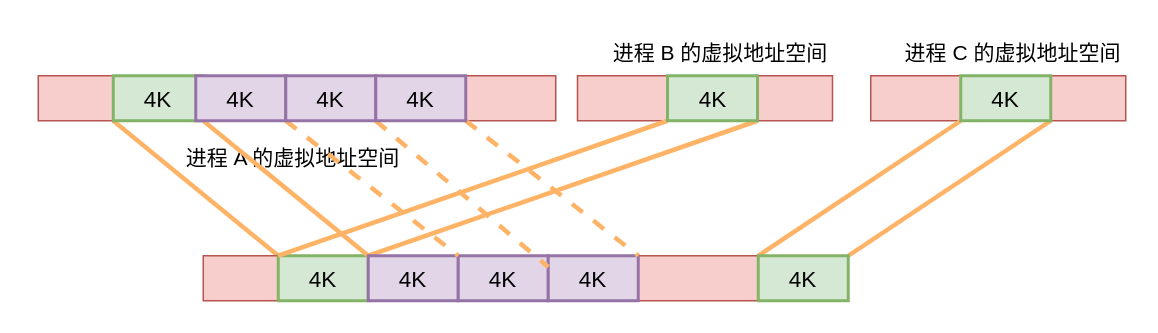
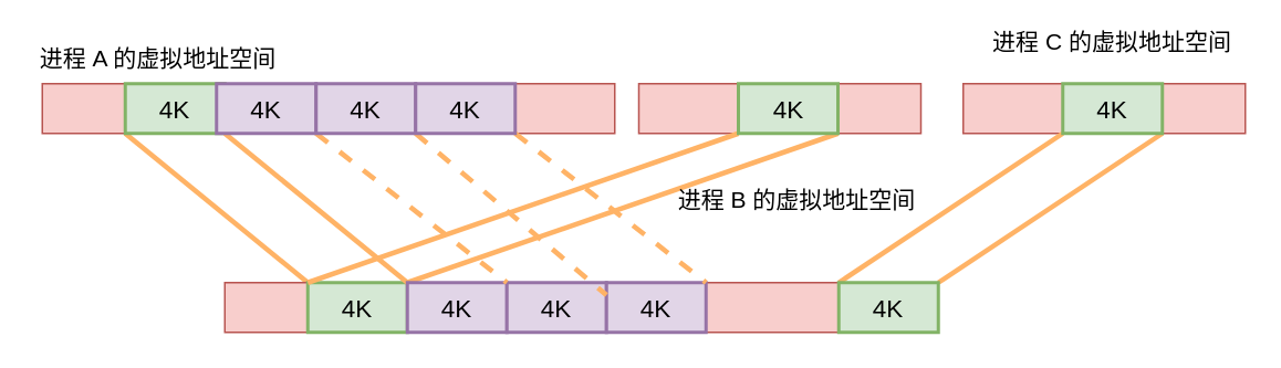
  <mxCell id="0" />
  <mxCell id="1" parent="0" />
  <mxCell id="2" value="" style="endArrow=none;html=1;rounded=1;fontSize=15;strokeColor=#FFB366;strokeWidth=3;exitX=0;exitY=0;exitDx=0;exitDy=0;entryX=0;entryY=1;entryDx=0;entryDy=0;" parent="1" source="8" edge="1" target="4"><mxGeometry width="50" height="50" relative="1" as="geometry"><mxPoint x="260" y="450" as="sourcePoint" /><mxPoint x="260" y="120" as="targetPoint" /></mxGeometry></mxCell>
  <mxCell id="3" value="" style="rounded=0;whiteSpace=wrap;html=1;fillColor=#f8cecc;strokeColor=#b85450;" parent="1" vertex="1"><mxGeometry x="25" y="50" width="345" height="30" as="geometry" /></mxCell>
  <mxCell id="4" value="4K" style="rounded=0;whiteSpace=wrap;html=1;fillColor=#d5e8d4;strokeColor=#82b366;fontSize=15;strokeWidth=2;glass=0;sketch=0;shadow=0;" parent="1" vertex="1"><mxGeometry x="75" y="50" width="60" height="30" as="geometry" /></mxCell>
- <mxCell id="5" value="进程 A 的虚拟地址空间" style="text;html=1;strokeColor=none;fillColor=none;align=center;verticalAlign=middle;whiteSpace=wrap;rounded=0;fontSize=14;" parent="1" vertex="1"><mxGeometry x="120" y="90" width="150" height="30" as="geometry" /></mxCell>
+ <mxCell id="5" value="进程 A 的虚拟地址空间" style="text;html=1;strokeColor=none;fillColor=none;align=center;verticalAlign=middle;whiteSpace=wrap;rounded=0;fontSize=14;" parent="1" vertex="1"><mxGeometry x="20" y="20" width="150" height="30" as="geometry" /></mxCell>
  <mxCell id="6" value="" style="rounded=0;whiteSpace=wrap;html=1;fillColor=#f8cecc;strokeColor=#b85450;" parent="1" vertex="1"><mxGeometry x="135" y="170" width="430" height="30" as="geometry" /></mxCell>
  <mxCell id="7" style="edgeStyle=none;shape=connector;rounded=1;orthogonalLoop=1;jettySize=auto;html=1;exitX=0.5;exitY=1;exitDx=0;exitDy=0;dashed=1;labelBackgroundColor=default;fontFamily=Helvetica;fontSize=15;fontColor=default;endArrow=none;strokeColor=#FFB366;strokeWidth=3;" edge="1" parent="1" source="8" target="6"><mxGeometry relative="1" as="geometry" /></mxCell>
  <mxCell id="8" value="4K" style="rounded=0;whiteSpace=wrap;html=1;fillColor=#d5e8d4;strokeColor=#82b366;fontSize=15;strokeWidth=2;glass=0;sketch=0;shadow=0;" parent="1" vertex="1"><mxGeometry x="185" y="170" width="60" height="30" as="geometry" /></mxCell>
  <mxCell id="9" value="" style="endArrow=none;html=1;rounded=1;fontSize=15;strokeColor=#FFB366;strokeWidth=3;exitX=1;exitY=0;exitDx=0;exitDy=0;entryX=1;entryY=1;entryDx=0;entryDy=0;" parent="1" source="8" target="4" edge="1"><mxGeometry width="50" height="50" relative="1" as="geometry"><mxPoint x="350" y="190" as="sourcePoint" /><mxPoint x="270" y="130" as="targetPoint" /></mxGeometry></mxCell>
  <mxCell id="10" value="" style="rounded=0;whiteSpace=wrap;html=1;fillColor=#f8cecc;strokeColor=#b85450;" vertex="1" parent="1"><mxGeometry x="384.5" y="50" width="170" height="30" as="geometry" /></mxCell>
  <mxCell id="11" style="edgeStyle=none;shape=connector;rounded=1;orthogonalLoop=1;jettySize=auto;html=1;exitX=0;exitY=1;exitDx=0;exitDy=0;entryX=0;entryY=0;entryDx=0;entryDy=0;labelBackgroundColor=default;fontFamily=Helvetica;fontSize=15;fontColor=default;endArrow=none;strokeColor=#FFB366;strokeWidth=3;" edge="1" parent="1" source="13" target="8"><mxGeometry relative="1" as="geometry" /></mxCell>
  <mxCell id="12" style="edgeStyle=none;shape=connector;rounded=1;orthogonalLoop=1;jettySize=auto;html=1;exitX=1;exitY=1;exitDx=0;exitDy=0;entryX=1;entryY=0;entryDx=0;entryDy=0;labelBackgroundColor=default;fontFamily=Helvetica;fontSize=15;fontColor=default;endArrow=none;strokeColor=#FFB366;strokeWidth=3;" edge="1" parent="1" source="13" target="8"><mxGeometry relative="1" as="geometry"><mxPoint x="485" y="300" as="targetPoint" /></mxGeometry></mxCell>
  <mxCell id="13" value="4K" style="rounded=0;whiteSpace=wrap;html=1;fillColor=#d5e8d4;strokeColor=#82b366;fontSize=15;strokeWidth=2;glass=0;sketch=0;shadow=0;" vertex="1" parent="1"><mxGeometry x="444.5" y="50" width="60" height="30" as="geometry" /></mxCell>
- <mxCell id="14" value="进程 B 的虚拟地址空间" style="text;html=1;strokeColor=none;fillColor=none;align=center;verticalAlign=middle;whiteSpace=wrap;rounded=0;fontSize=14;" vertex="1" parent="1"><mxGeometry x="404.5" y="20" width="150" height="30" as="geometry" /></mxCell>
+ <mxCell id="14" value="进程 B 的虚拟地址空间" style="text;html=1;strokeColor=none;fillColor=none;align=center;verticalAlign=middle;whiteSpace=wrap;rounded=0;fontSize=14;" vertex="1" parent="1"><mxGeometry x="404.5" y="105" width="150" height="30" as="geometry" /></mxCell>
  <mxCell id="15" value="4K" style="rounded=0;whiteSpace=wrap;html=1;fillColor=#e1d5e7;strokeColor=#9673a6;fontSize=15;strokeWidth=2;glass=0;sketch=0;shadow=0;" vertex="1" parent="1"><mxGeometry x="245" y="170" width="60" height="30" as="geometry" /></mxCell>
  <mxCell id="16" value="" style="rounded=0;whiteSpace=wrap;html=1;fillColor=#f8cecc;strokeColor=#b85450;" vertex="1" parent="1"><mxGeometry x="580" y="50" width="170" height="30" as="geometry" /></mxCell>
  <mxCell id="17" style="edgeStyle=none;shape=connector;rounded=1;orthogonalLoop=1;jettySize=auto;html=1;exitX=0;exitY=1;exitDx=0;exitDy=0;entryX=0;entryY=0;entryDx=0;entryDy=0;labelBackgroundColor=default;fontFamily=Helvetica;fontSize=15;fontColor=default;endArrow=none;strokeColor=#FFB366;strokeWidth=3;" edge="1" parent="1" source="19" target="29"><mxGeometry relative="1" as="geometry" /></mxCell>
  <mxCell id="18" style="edgeStyle=none;shape=connector;rounded=1;orthogonalLoop=1;jettySize=auto;html=1;exitX=1;exitY=1;exitDx=0;exitDy=0;entryX=1;entryY=0;entryDx=0;entryDy=0;labelBackgroundColor=default;fontFamily=Helvetica;fontSize=15;fontColor=default;endArrow=none;strokeColor=#FFB366;strokeWidth=3;" edge="1" parent="1" source="19" target="29"><mxGeometry relative="1" as="geometry" /></mxCell>
  <mxCell id="19" value="4K" style="rounded=0;whiteSpace=wrap;html=1;fillColor=#d5e8d4;strokeColor=#82b366;fontSize=15;strokeWidth=2;glass=0;sketch=0;shadow=0;" vertex="1" parent="1"><mxGeometry x="640" y="50" width="60" height="30" as="geometry" /></mxCell>
- <mxCell id="20" value="进程 C 的虚拟地址空间" style="text;html=1;strokeColor=none;fillColor=none;align=center;verticalAlign=middle;whiteSpace=wrap;rounded=0;fontSize=14;" vertex="1" parent="1"><mxGeometry x="600" y="20" width="150" height="30" as="geometry" /></mxCell>
+ <mxCell id="20" value="进程 C 的虚拟地址空间" style="text;html=1;strokeColor=none;fillColor=none;align=center;verticalAlign=middle;whiteSpace=wrap;rounded=0;fontSize=14;" vertex="1" parent="1"><mxGeometry x="595" y="10" width="150" height="30" as="geometry" /></mxCell>
  <mxCell id="21" value="4K" style="rounded=0;whiteSpace=wrap;html=1;fillColor=#e1d5e7;strokeColor=#9673a6;fontSize=15;strokeWidth=2;glass=0;sketch=0;shadow=0;" vertex="1" parent="1"><mxGeometry x="305" y="170" width="60" height="30" as="geometry" /></mxCell>
  <mxCell id="22" value="4K" style="rounded=0;whiteSpace=wrap;html=1;fillColor=#e1d5e7;strokeColor=#9673a6;fontSize=15;strokeWidth=2;glass=0;sketch=0;shadow=0;" vertex="1" parent="1"><mxGeometry x="365" y="170" width="60" height="30" as="geometry" /></mxCell>
  <mxCell id="23" value="4K" style="rounded=0;whiteSpace=wrap;html=1;fillColor=#e1d5e7;strokeColor=#9673a6;fontSize=15;strokeWidth=2;glass=0;sketch=0;shadow=0;" vertex="1" parent="1"><mxGeometry x="130" y="50" width="60" height="30" as="geometry" /></mxCell>
  <mxCell id="24" style="edgeStyle=none;shape=connector;rounded=1;orthogonalLoop=1;jettySize=auto;html=1;exitX=0;exitY=1;exitDx=0;exitDy=0;entryX=1;entryY=0;entryDx=0;entryDy=0;dashed=1;labelBackgroundColor=default;fontFamily=Helvetica;fontSize=15;fontColor=default;endArrow=none;strokeColor=#FFB366;strokeWidth=3;" edge="1" parent="1" source="25" target="15"><mxGeometry relative="1" as="geometry" /></mxCell>
  <mxCell id="25" value="4K" style="rounded=0;whiteSpace=wrap;html=1;fillColor=#e1d5e7;strokeColor=#9673a6;fontSize=15;strokeWidth=2;glass=0;sketch=0;shadow=0;" vertex="1" parent="1"><mxGeometry x="190" y="50" width="60" height="30" as="geometry" /></mxCell>
  <mxCell id="26" style="edgeStyle=none;shape=connector;rounded=1;orthogonalLoop=1;jettySize=auto;html=1;exitX=1;exitY=1;exitDx=0;exitDy=0;entryX=1;entryY=0;entryDx=0;entryDy=0;dashed=1;labelBackgroundColor=default;fontFamily=Helvetica;fontSize=15;fontColor=default;endArrow=none;strokeColor=#FFB366;strokeWidth=3;" edge="1" parent="1" source="28" target="22"><mxGeometry relative="1" as="geometry" /></mxCell>
  <mxCell id="27" style="edgeStyle=none;shape=connector;rounded=1;orthogonalLoop=1;jettySize=auto;html=1;exitX=0;exitY=1;exitDx=0;exitDy=0;entryX=0;entryY=0.25;entryDx=0;entryDy=0;dashed=1;labelBackgroundColor=default;fontFamily=Helvetica;fontSize=15;fontColor=default;endArrow=none;strokeColor=#FFB366;strokeWidth=3;" edge="1" parent="1" source="28" target="22"><mxGeometry relative="1" as="geometry" /></mxCell>
  <mxCell id="28" value="4K" style="rounded=0;whiteSpace=wrap;html=1;fillColor=#e1d5e7;strokeColor=#9673a6;fontSize=15;strokeWidth=2;glass=0;sketch=0;shadow=0;" vertex="1" parent="1"><mxGeometry x="250" y="50" width="60" height="30" as="geometry" /></mxCell>
  <mxCell id="29" value="4K" style="rounded=0;whiteSpace=wrap;html=1;fillColor=#d5e8d4;strokeColor=#82b366;fontSize=15;strokeWidth=2;glass=0;sketch=0;shadow=0;" vertex="1" parent="1"><mxGeometry x="505" y="170" width="60" height="30" as="geometry" /></mxCell>
